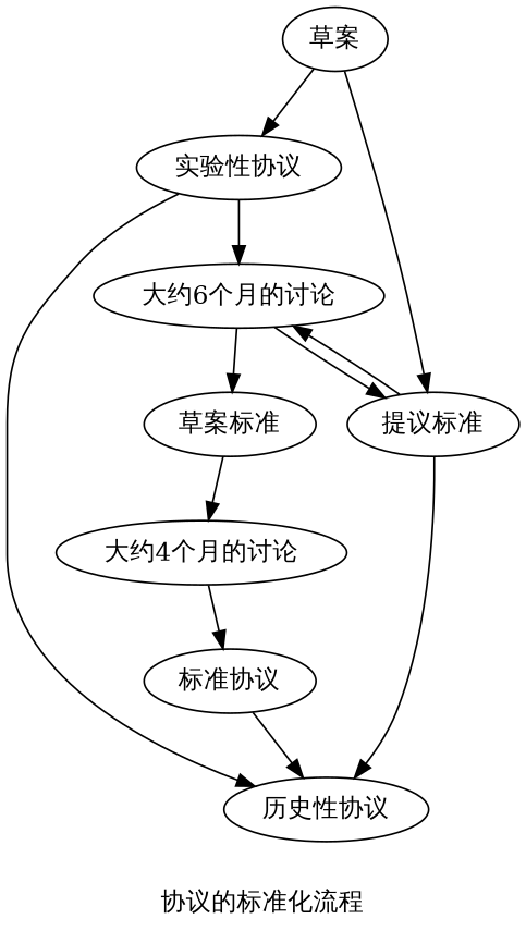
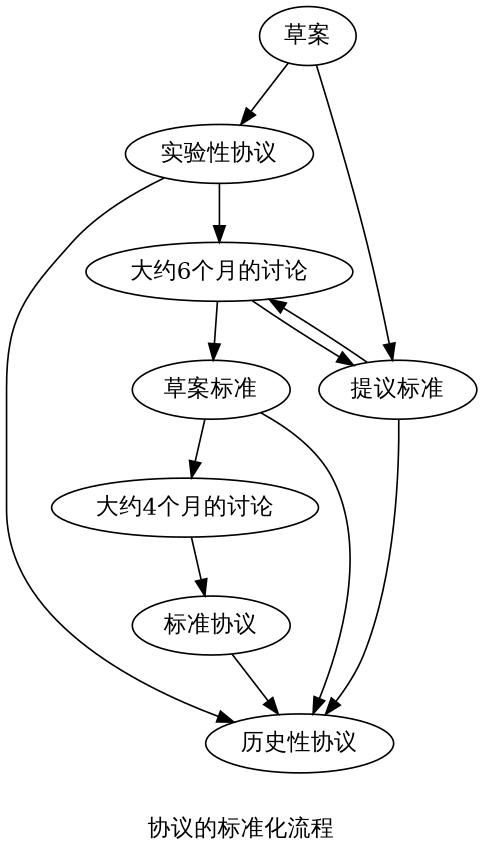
  digraph {
    label="协议的标准化流程"
    n1 [label="草案"]
    n2 [label="实验性协议"]
    n3 [label="提议标准"]
    n4 [label="历史性协议"]
    n5 [label="大约6个月的讨论"]
    n6 [label="草案标准"]
    n7 [label="大约4个月的讨论"]
    n8 [label="标准协议"]
    n1 -> n2
    n1 -> n3
    n2 -> n4
    n2 -> n5
    n3 -> n4
    n3 -> n5
    n5 -> n3
    n5 -> n6
+   n6 -> n4
    n6 -> n7
    n7 -> n8
    n8 -> n4
  }
